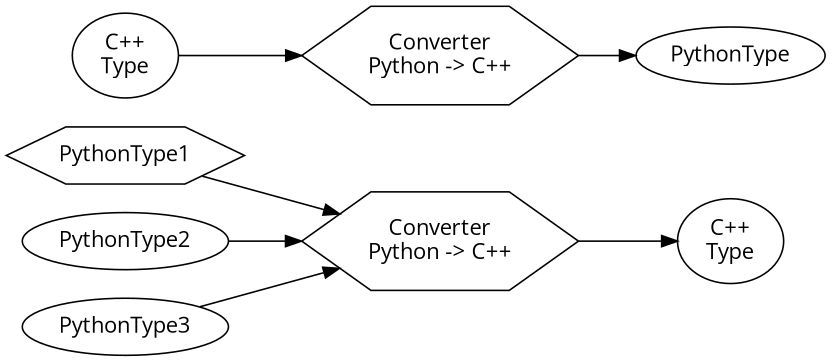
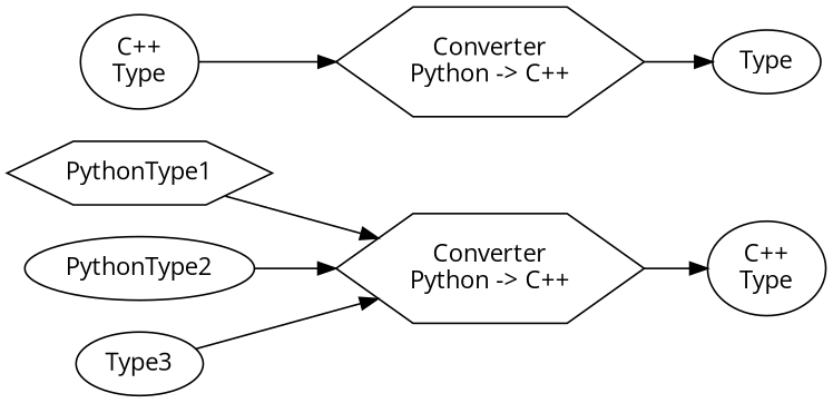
  digraph {
    fontname="Open Sans"
    rankdir=LR
    node [fontname="Open Sans"]
    edge [fontname="Open Sans"]
    n1 [label="C++\nType"]
    n2 [label="Converter\nPython -> C++" shape=hexagon]
    PythonType1 [shape=hexagon]
    PythonType2
-   PythonType3
+   PythonType3 [label=Type3]
    n6 [label="C++\nType"]
    n7 [label="Converter\nPython -> C++" shape=hexagon]
-   n8 [label=PythonType]
+   n8 [label=Type]
    n2 -> n1
    PythonType1 -> n2
    PythonType2 -> n2
    PythonType3 -> n2
    n6 -> n7
    n7 -> n8
  }
